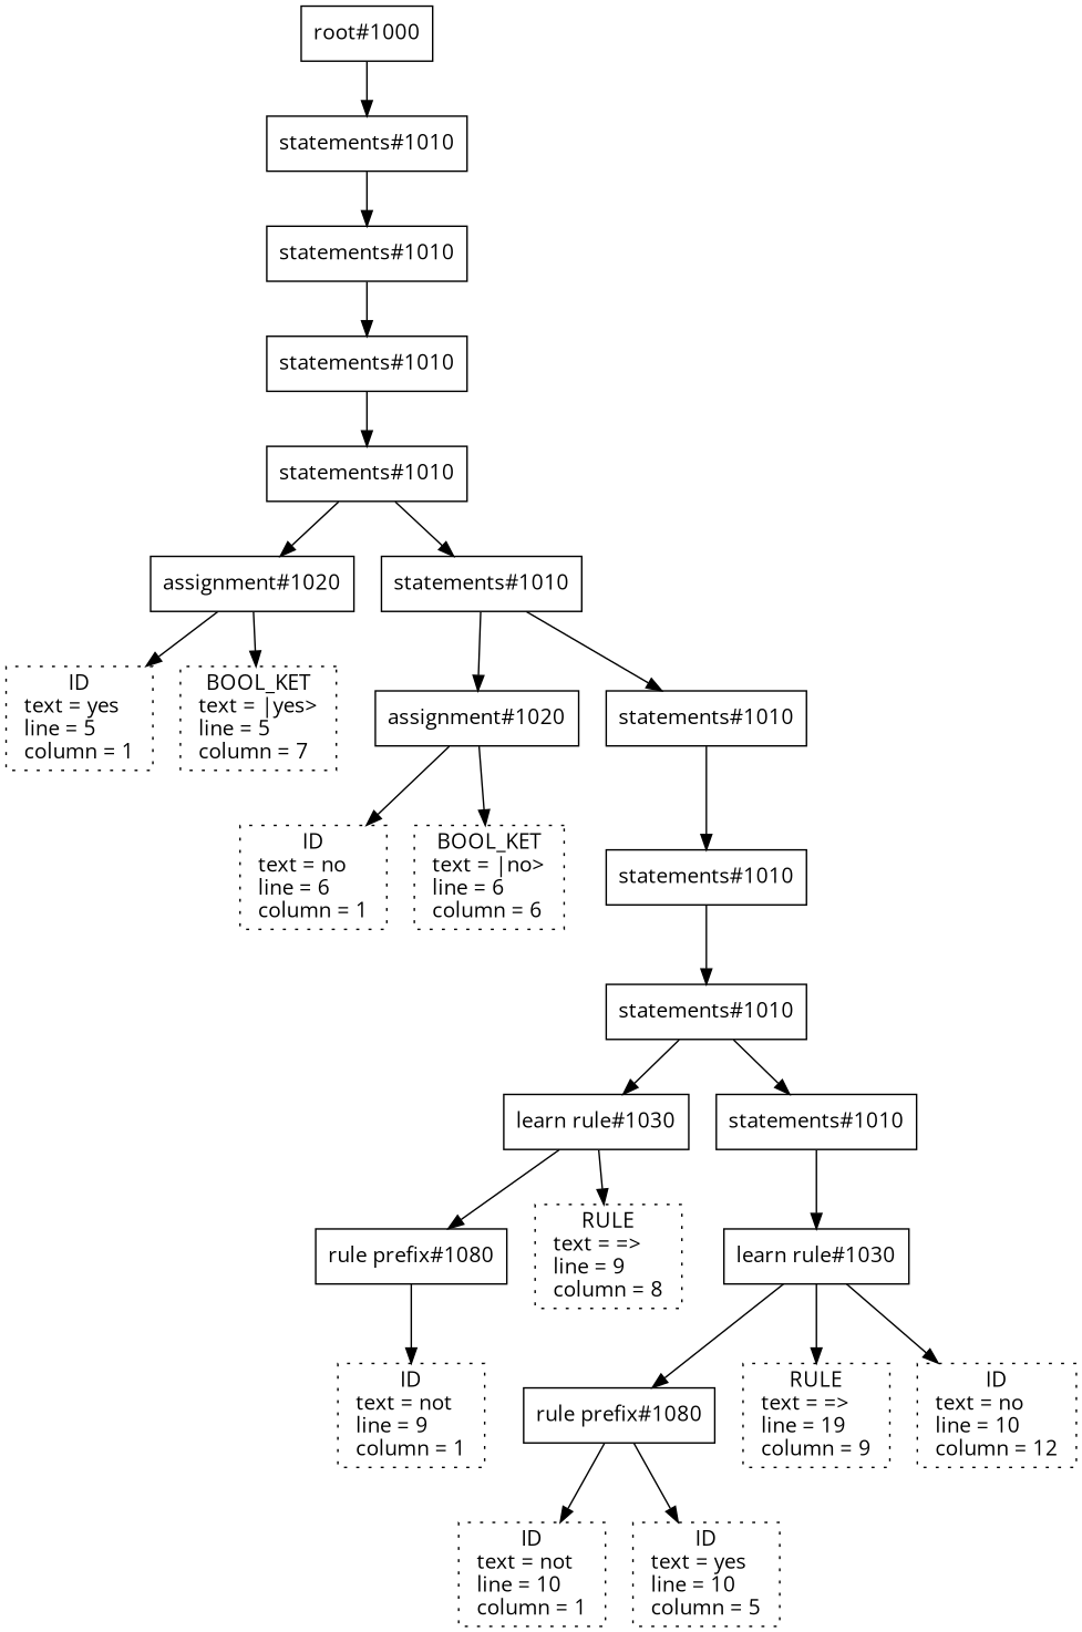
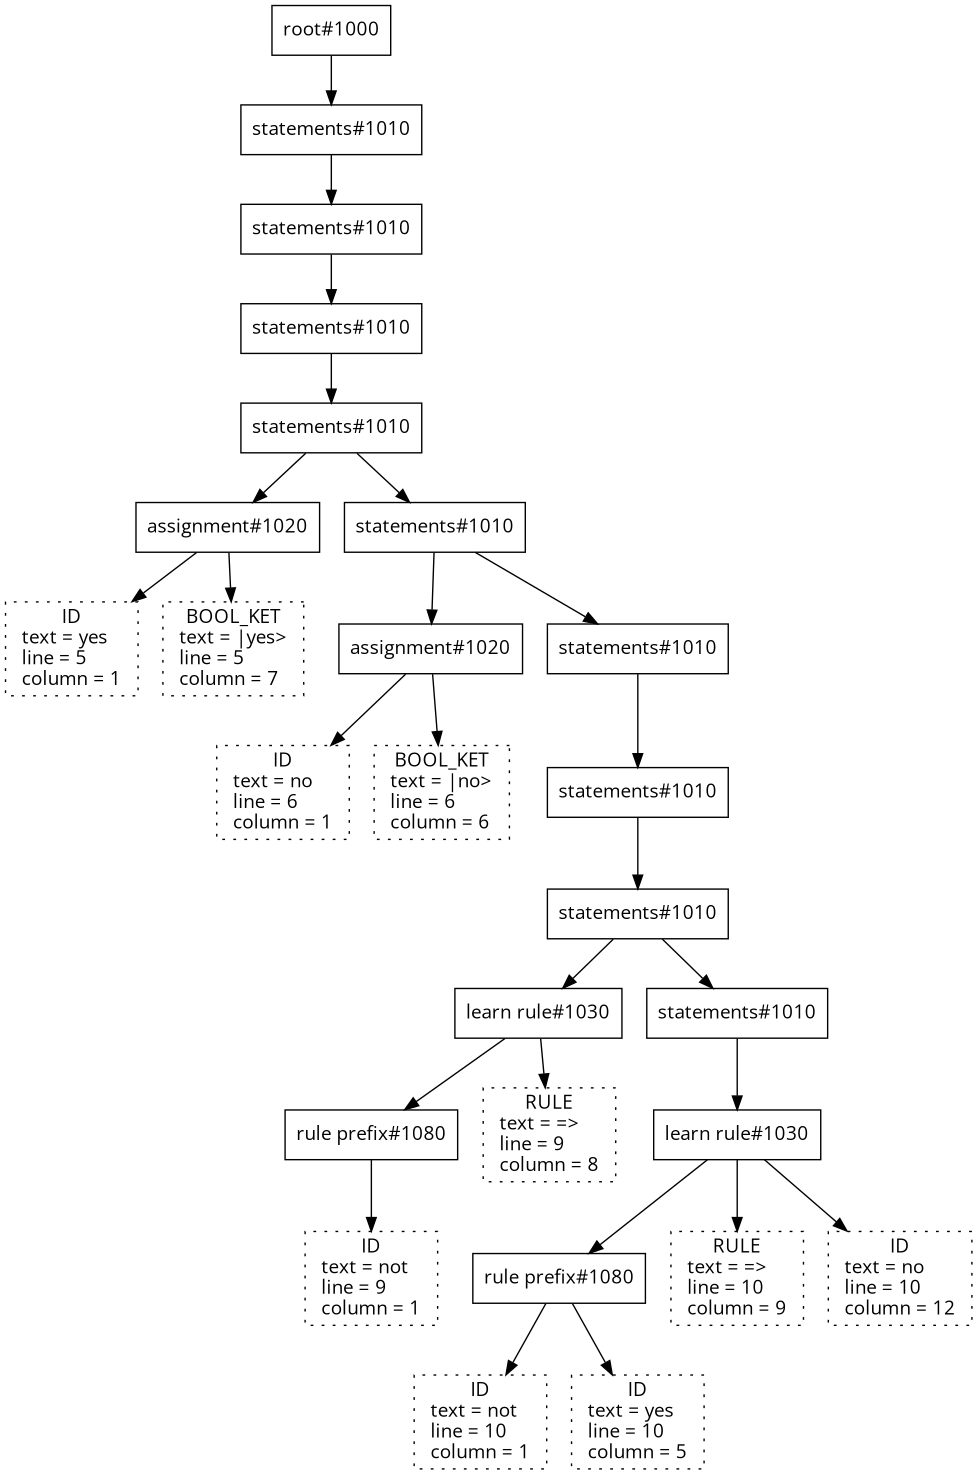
  digraph {
    fontname="Open Sans"
    node [fontname="Open Sans" shape=box]
    edge [fontname="Open Sans"]
    n1 [label="root#1000"]
    n2 [label="statements#1010"]
    n3 [label="statements#1010"]
    n4 [label="statements#1010"]
    n5 [label="statements#1010"]
    n6 [label="assignment#1020"]
    n7 [label="statements#1010"]
    n8 [label=" ID \n text = yes \l line = 5 \l column = 1 \l" style=dotted]
    n9 [label=" BOOL_KET \n text = |yes> \l line = 5 \l column = 7 \l" style=dotted]
    n10 [label="assignment#1020"]
    n11 [label="statements#1010"]
    n12 [label=" ID \n text = no \l line = 6 \l column = 1 \l" style=dotted]
    n13 [label=" BOOL_KET \n text = |no> \l line = 6 \l column = 6 \l" style=dotted]
    n14 [label="statements#1010"]
    n15 [label="statements#1010"]
    n16 [label="learn rule#1030"]
    n17 [label="statements#1010"]
    n18 [label="rule prefix#1080"]
    n19 [label=" RULE \n text = => \l line = 9 \l column = 8 \l" style=dotted]
    n20 [label="learn rule#1030"]
    n21 [label=" ID \n text = not \l line = 9 \l column = 1 \l" style=dotted]
    n22 [label="rule prefix#1080"]
-   n23 [label=" RULE \n text = => \l line = 19 \l column = 9 \l" style=dotted]
+   n23 [label=" RULE \n text = => \l line = 10 \l column = 9 \l" style=dotted]
    n24 [label=" ID \n text = no \l line = 10 \l column = 12 \l" style=dotted]
    n25 [label=" ID \n text = not \l line = 10 \l column = 1 \l" style=dotted]
    n26 [label=" ID \n text = yes \l line = 10 \l column = 5 \l" style=dotted]
    n1 -> n2
    n2 -> n3
    n3 -> n4
    n4 -> n5
    n5 -> n6
    n5 -> n7
    n6 -> n8
    n6 -> n9
    n7 -> n10
    n7 -> n11
    n10 -> n12
    n10 -> n13
    n11 -> n14
    n14 -> n15
    n15 -> n16
    n15 -> n17
    n16 -> n18
    n16 -> n19
    n17 -> n20
    n18 -> n21
    n20 -> n22
    n20 -> n23
    n20 -> n24
    n22 -> n25
    n22 -> n26
  }
